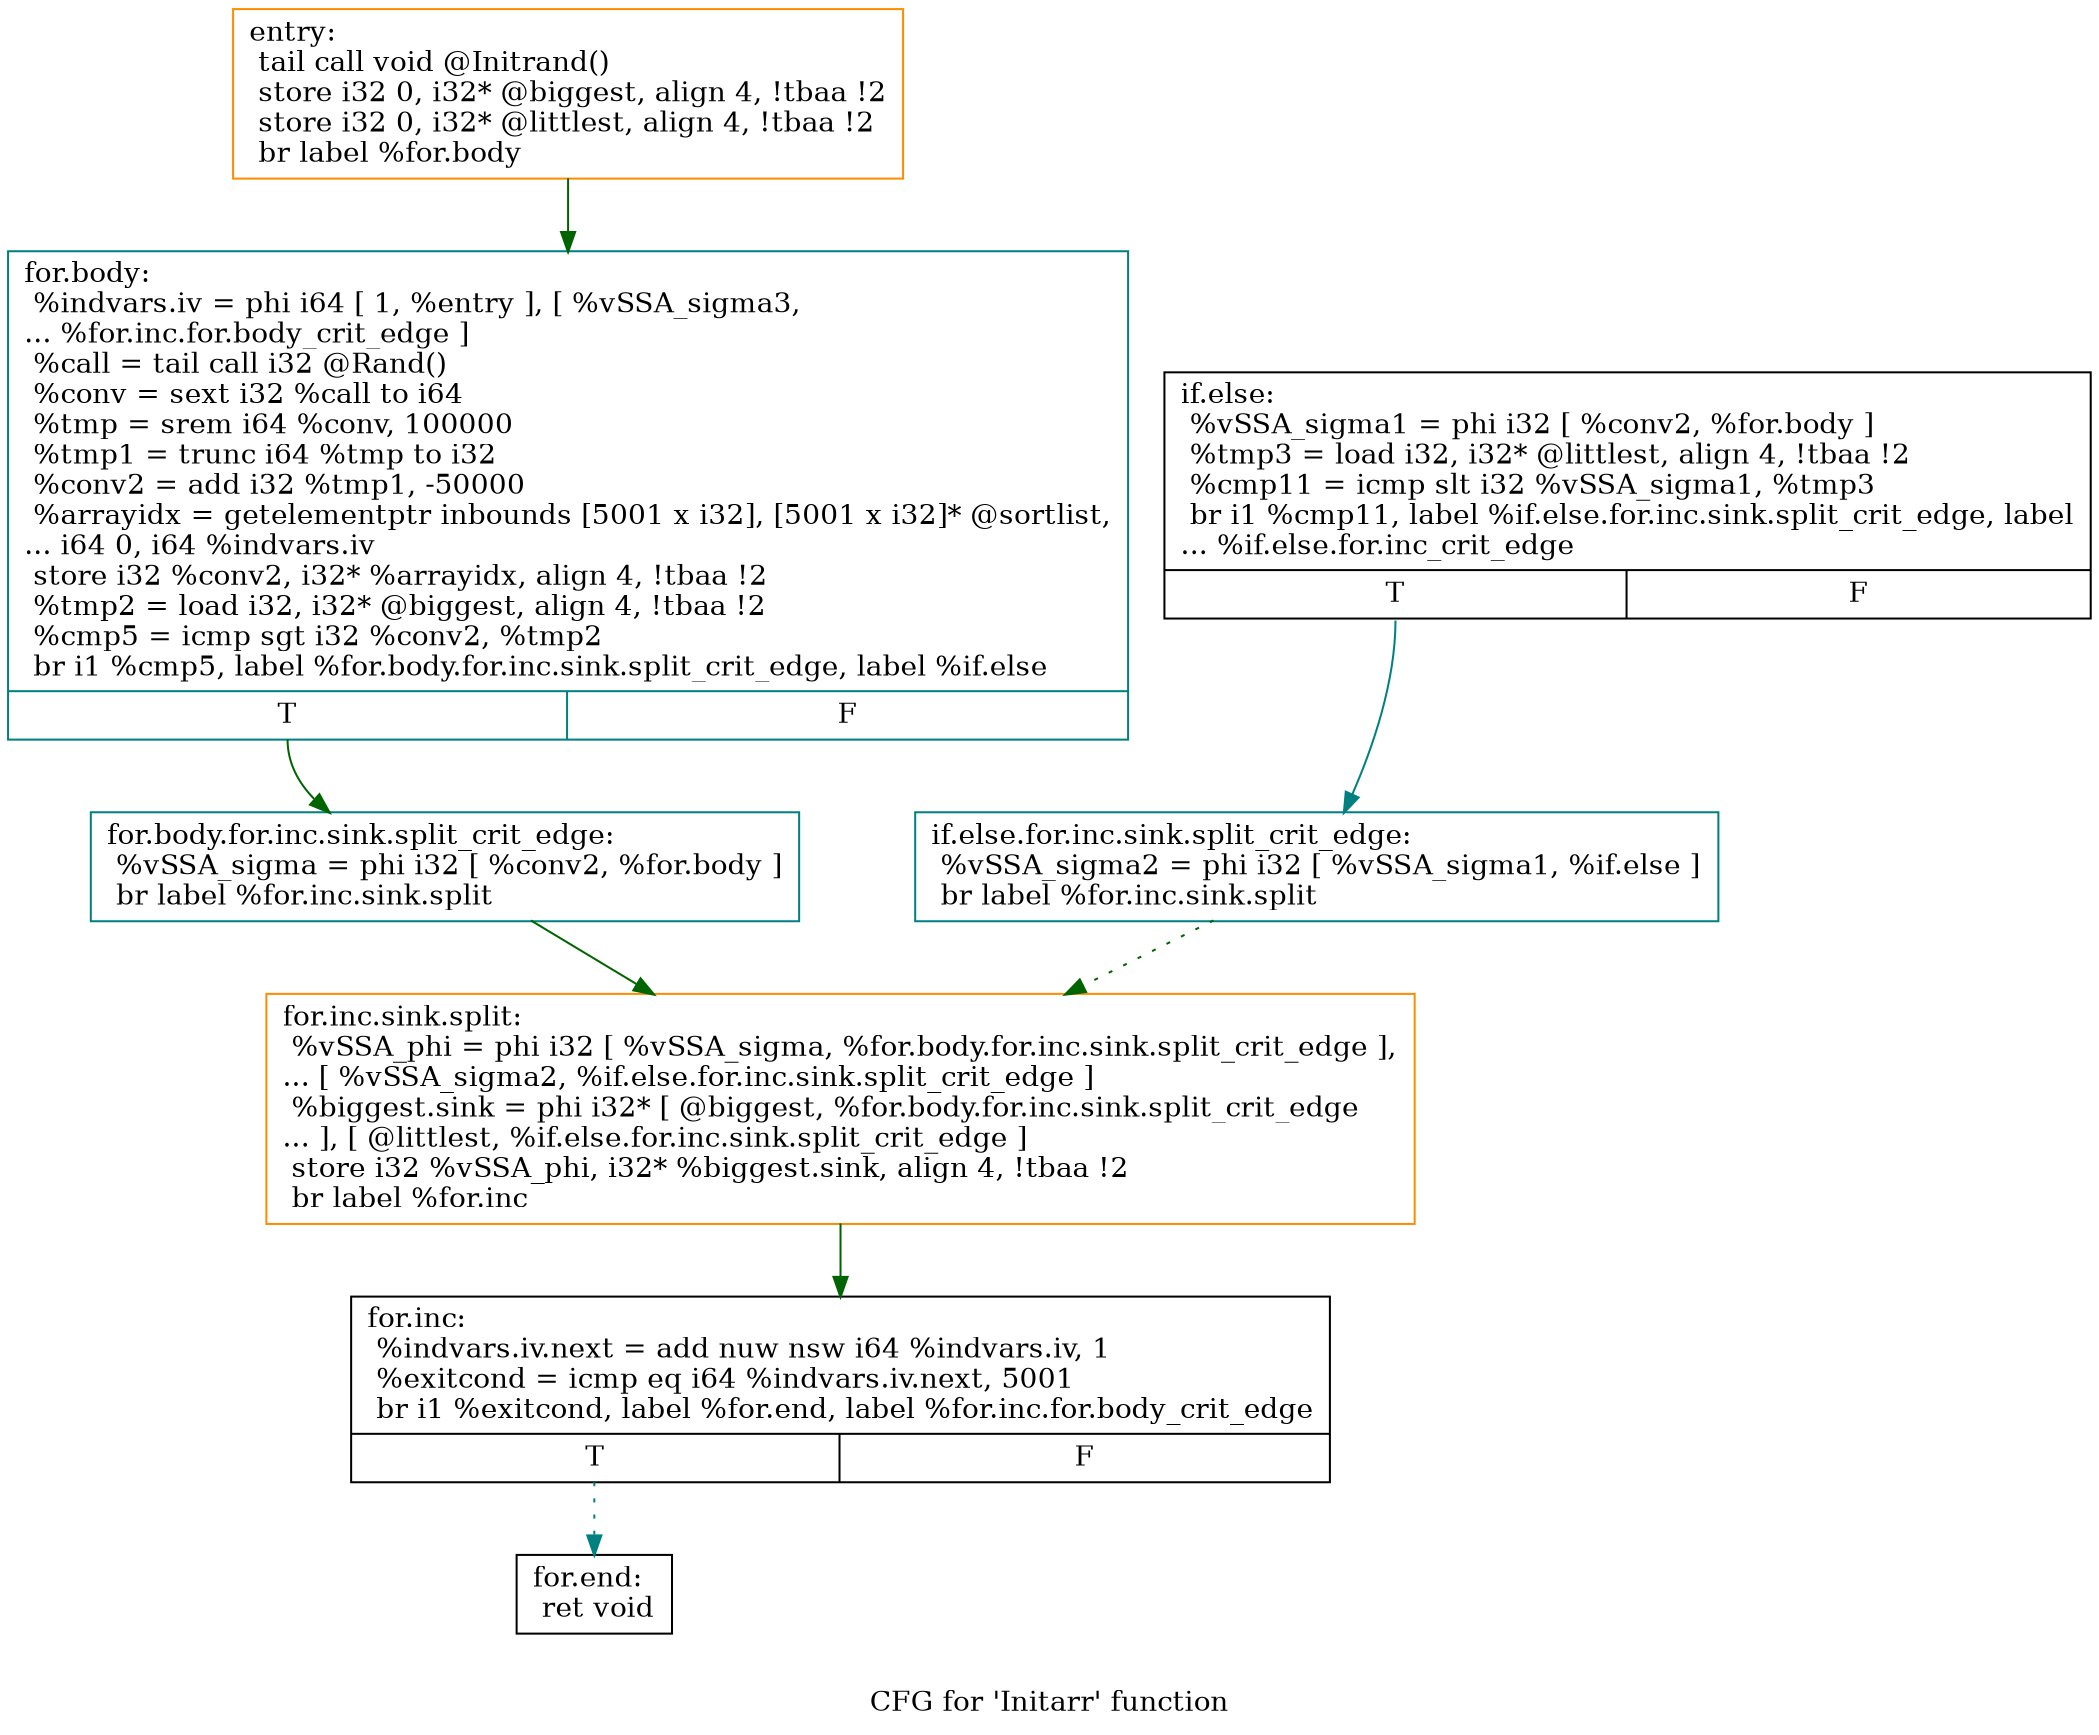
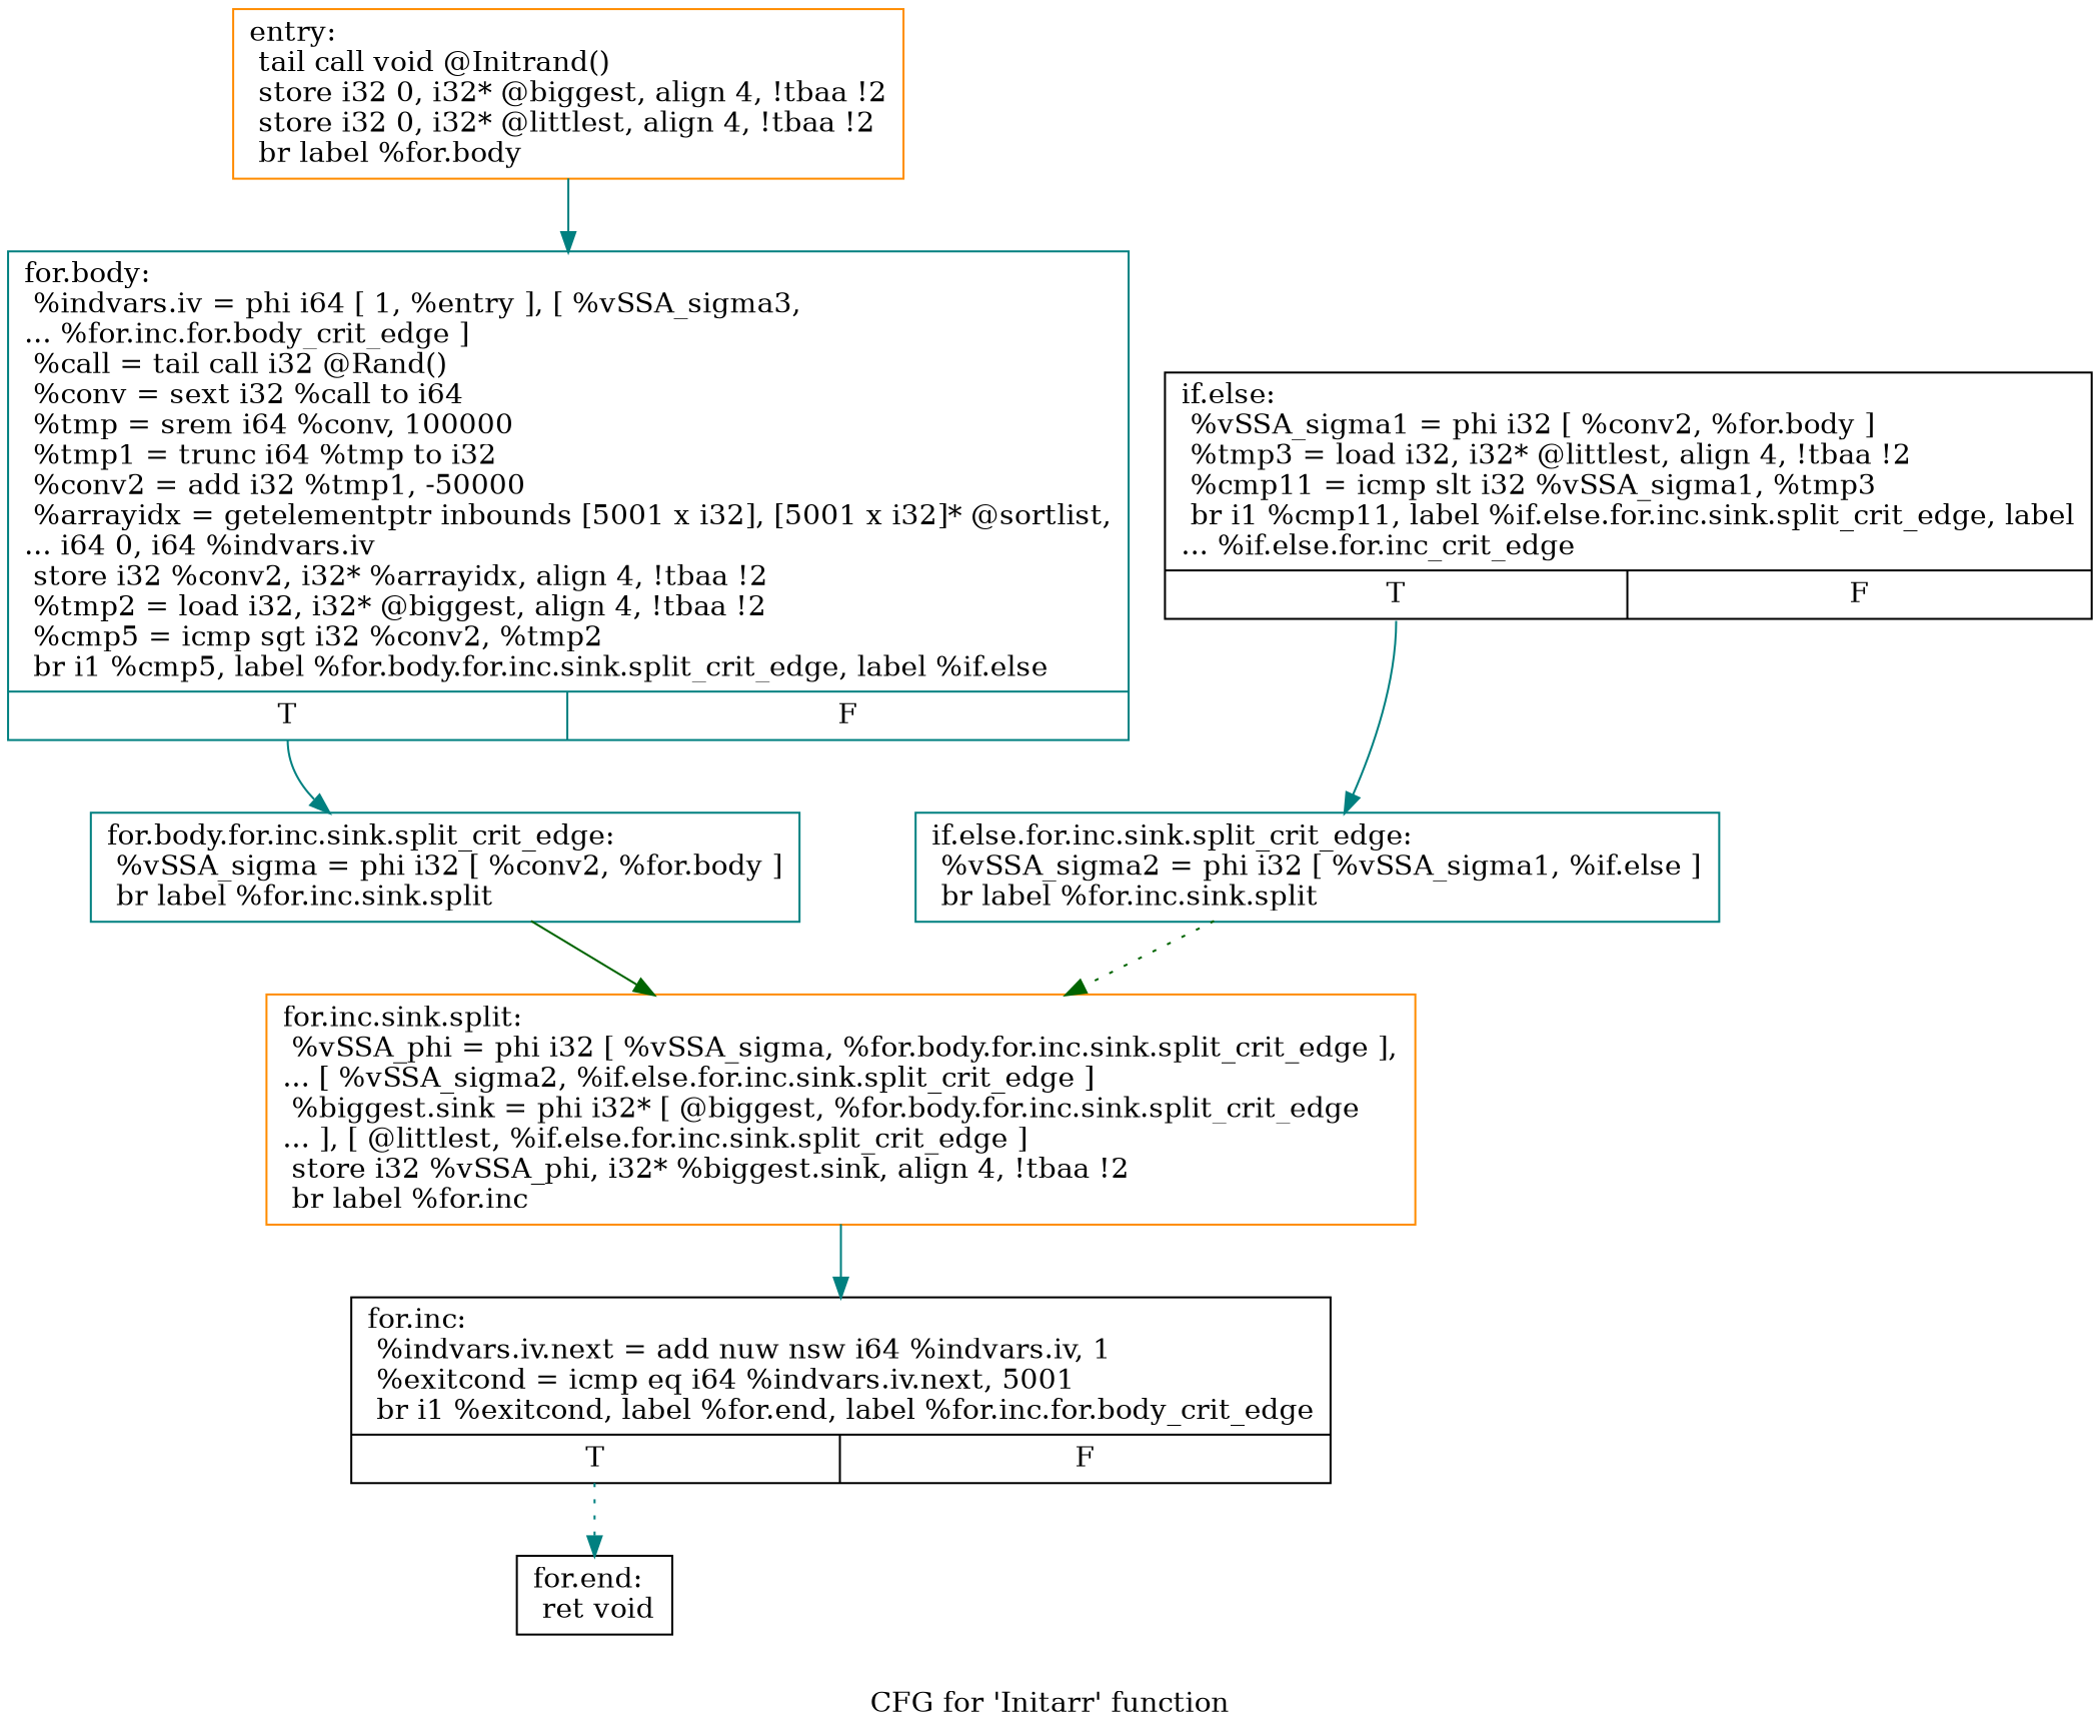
  digraph {
    label="CFG for 'Initarr' function"
    node [color=teal shape=record]
    edge [color=teal style=solid]
    n1 [color=darkorange label="{entry:\l  tail call void @Initrand()\l  store i32 0, i32* @biggest, align 4, !tbaa !2\l  store i32 0, i32* @littlest, align 4, !tbaa !2\l  br label %for.body\l}"]
    n2 [label="{for.body:                                         \l  %indvars.iv = phi i64 [ 1, %entry ], [ %vSSA_sigma3,\l... %for.inc.for.body_crit_edge ]\l  %call = tail call i32 @Rand()\l  %conv = sext i32 %call to i64\l  %tmp = srem i64 %conv, 100000\l  %tmp1 = trunc i64 %tmp to i32\l  %conv2 = add i32 %tmp1, -50000\l  %arrayidx = getelementptr inbounds [5001 x i32], [5001 x i32]* @sortlist,\l... i64 0, i64 %indvars.iv\l  store i32 %conv2, i32* %arrayidx, align 4, !tbaa !2\l  %tmp2 = load i32, i32* @biggest, align 4, !tbaa !2\l  %cmp5 = icmp sgt i32 %conv2, %tmp2\l  br i1 %cmp5, label %for.body.for.inc.sink.split_crit_edge, label %if.else\l|{<s0>T|<s1>F}}"]
    n3 [label="{for.body.for.inc.sink.split_crit_edge:            \l  %vSSA_sigma = phi i32 [ %conv2, %for.body ]\l  br label %for.inc.sink.split\l}"]
    n4 [color=darkorange label="{for.inc.sink.split:                               \l  %vSSA_phi = phi i32 [ %vSSA_sigma, %for.body.for.inc.sink.split_crit_edge ],\l... [ %vSSA_sigma2, %if.else.for.inc.sink.split_crit_edge ]\l  %biggest.sink = phi i32* [ @biggest, %for.body.for.inc.sink.split_crit_edge\l... ], [ @littlest, %if.else.for.inc.sink.split_crit_edge ]\l  store i32 %vSSA_phi, i32* %biggest.sink, align 4, !tbaa !2\l  br label %for.inc\l}"]
    n5 [color=black label="{if.else:                                          \l  %vSSA_sigma1 = phi i32 [ %conv2, %for.body ]\l  %tmp3 = load i32, i32* @littlest, align 4, !tbaa !2\l  %cmp11 = icmp slt i32 %vSSA_sigma1, %tmp3\l  br i1 %cmp11, label %if.else.for.inc.sink.split_crit_edge, label\l... %if.else.for.inc_crit_edge\l|{<s0>T|<s1>F}}"]
    n6 [label="{if.else.for.inc.sink.split_crit_edge:             \l  %vSSA_sigma2 = phi i32 [ %vSSA_sigma1, %if.else ]\l  br label %for.inc.sink.split\l}"]
    n7 [color=black label="{for.inc:                                          \l  %indvars.iv.next = add nuw nsw i64 %indvars.iv, 1\l  %exitcond = icmp eq i64 %indvars.iv.next, 5001\l  br i1 %exitcond, label %for.end, label %for.inc.for.body_crit_edge\l|{<s0>T|<s1>F}}"]
    n8 [color=black label="{for.end:                                          \l  ret void\l}"]
-   n1 -> n2 [color=darkgreen]
-   n2 -> n3 [color=darkgreen tailport=s0]
+   n1 -> n2
+   n2 -> n3 [tailport=s0]
    n3 -> n4 [color=darkgreen]
-   n4 -> n7 [color=darkgreen]
+   n4 -> n7
    n5 -> n6 [tailport=s0]
    n6 -> n4 [color=darkgreen style=dotted]
    n7 -> n8 [style=dotted tailport=s0]
  }
